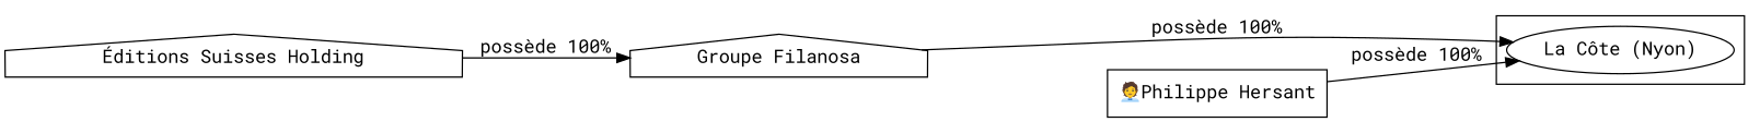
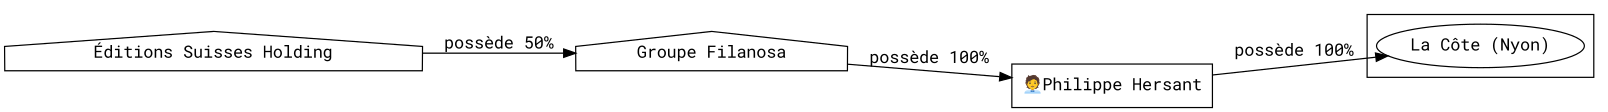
  digraph {
    fontname="Roboto Mono"
    rankdir=LR
    node [fontname="Roboto Mono" shape=house]
    edge [fontname="Roboto Mono"]
    n1 [label="La Côte (Nyon)" shape=""]
    n2 [label="🧑‍💼Philippe Hersant" shape=box]
    n3 [label="Éditions Suisses Holding"]
    n4 [label="Groupe Filanosa"]
    subgraph cluster_1 {
      n1
    }
    subgraph sub_2 {
      n2
    }
    n2 -> n1 [label="possède 100%"]
-   n3 -> n4 [label="possède 100%"]
-   n4 -> n1 [label="possède 100%"]
+   n3 -> n4 [label="possède 50%"]
+   n4 -> n2 [label="possède 100%"]
  }
